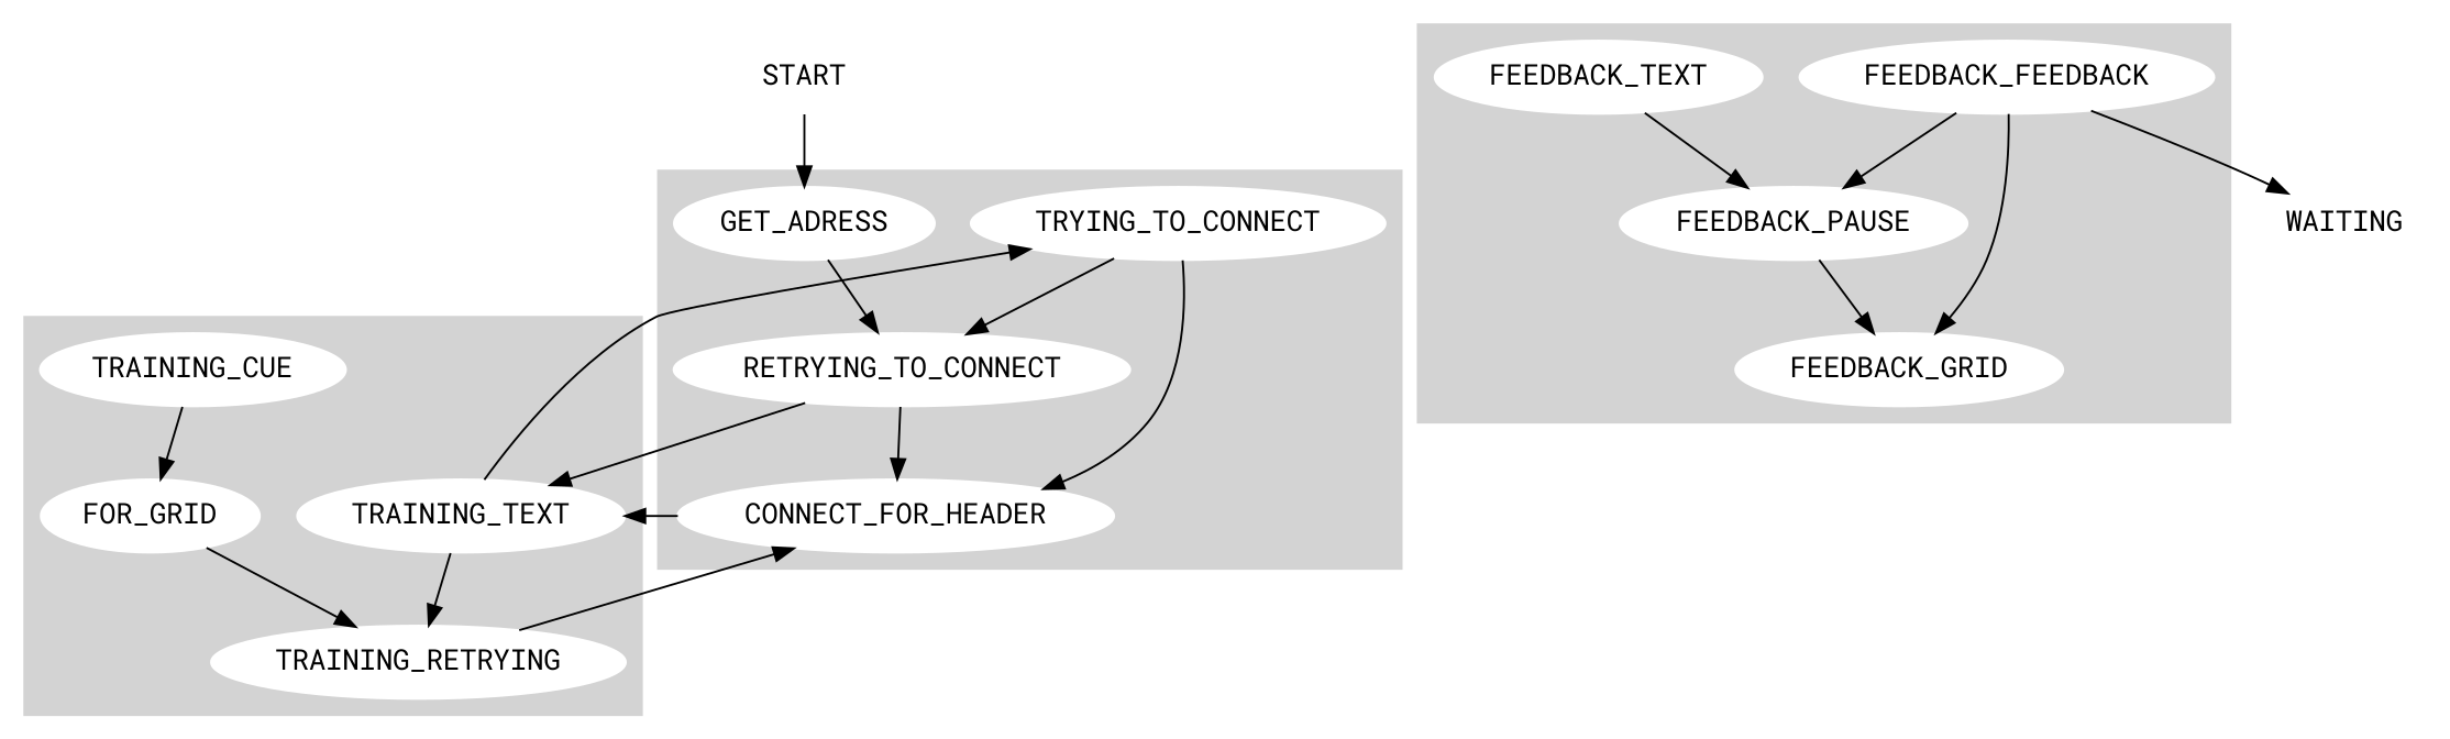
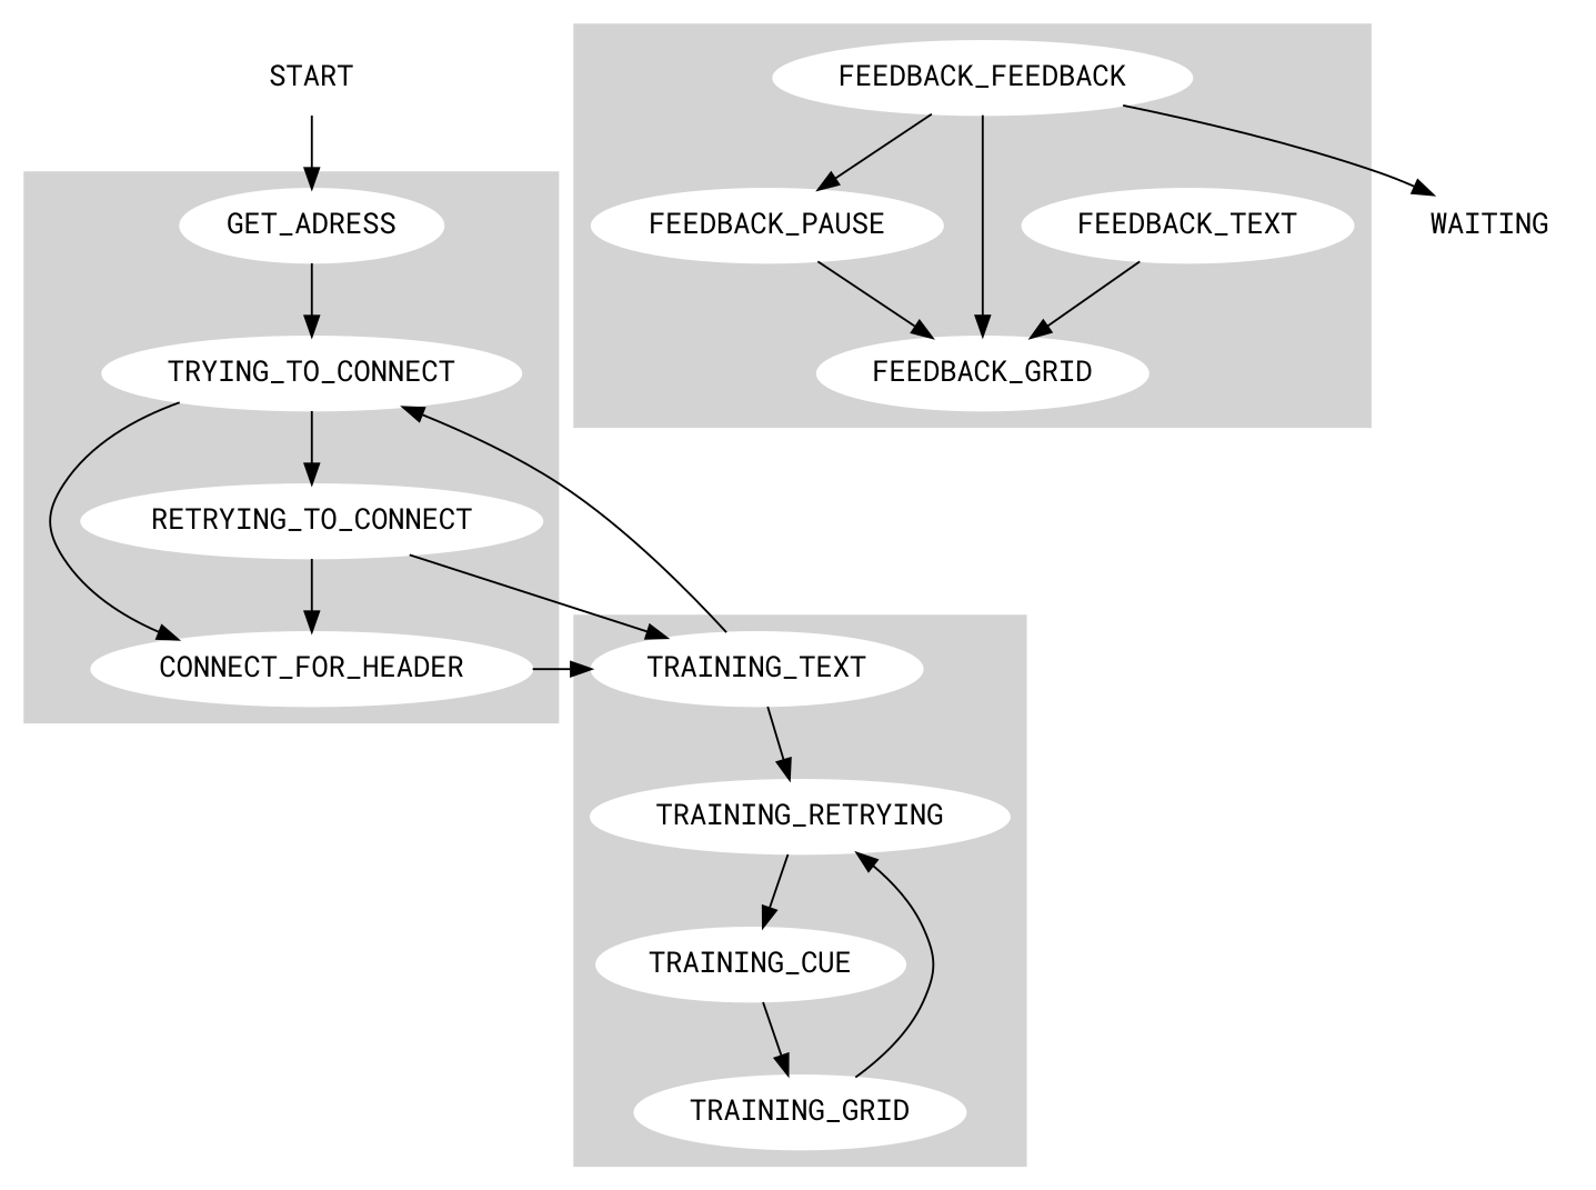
  digraph {
    fontname="Roboto Mono"
    node [color=white fontname="Roboto Mono" style=filled]
    edge [fontname="Roboto Mono"]
    GET_ADRESS
    TRYING_TO_CONNECT
    RETRYING_TO_CONNECT
    n4 [label=CONNECT_FOR_HEADER]
    TRAINING_TEXT
    n6 [label=TRAINING_RETRYING]
    TRAINING_CUE
-   TRAINING_GRID [label=FOR_GRID]
+   TRAINING_GRID
    FEEDBACK_TEXT
    FEEDBACK_PAUSE
    FEEDBACK_GRID
    FEEDBACK_FEEDBACK
    n13 [label=WAITING]
    START
    subgraph cluster_1 {
      color=lightgrey
      style=filled
      GET_ADRESS
      TRYING_TO_CONNECT
      RETRYING_TO_CONNECT
      n4
    }
    subgraph cluster_2 {
      color=lightgrey
      style=filled
      TRAINING_TEXT
      n6
      TRAINING_CUE
      TRAINING_GRID
    }
    subgraph cluster_3 {
      color=lightgrey
      style=filled
      FEEDBACK_TEXT
      FEEDBACK_PAUSE
      FEEDBACK_GRID
      FEEDBACK_FEEDBACK
    }
-   GET_ADRESS -> RETRYING_TO_CONNECT
+   GET_ADRESS -> TRYING_TO_CONNECT
    TRYING_TO_CONNECT -> RETRYING_TO_CONNECT
    TRYING_TO_CONNECT -> n4
    RETRYING_TO_CONNECT -> n4
    RETRYING_TO_CONNECT -> TRAINING_TEXT
    n4 -> TRAINING_TEXT
    TRAINING_TEXT -> TRYING_TO_CONNECT
    TRAINING_TEXT -> n6
-   n6 -> n4
+   n6 -> TRAINING_CUE
    TRAINING_CUE -> TRAINING_GRID
    TRAINING_GRID -> n6
-   FEEDBACK_TEXT -> FEEDBACK_PAUSE
+   FEEDBACK_TEXT -> FEEDBACK_GRID
    FEEDBACK_PAUSE -> FEEDBACK_GRID
    FEEDBACK_FEEDBACK -> FEEDBACK_PAUSE
    FEEDBACK_FEEDBACK -> FEEDBACK_GRID
    FEEDBACK_FEEDBACK -> n13
    START -> GET_ADRESS
  }
